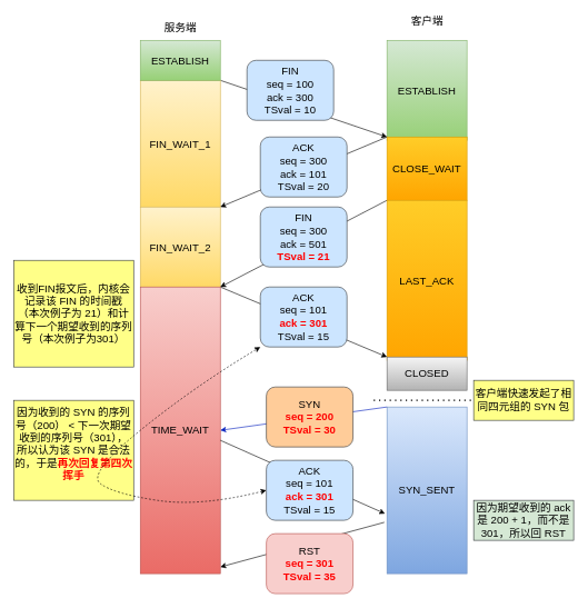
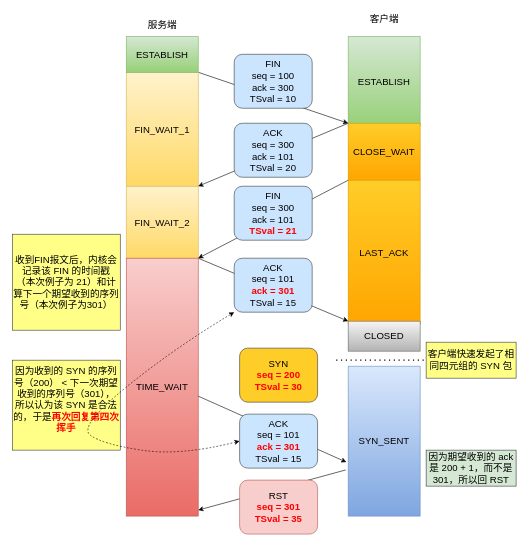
  <mxCell id="0" />
  <mxCell id="1" parent="0" />
  <mxCell id="2" value="" style="rounded=0;orthogonalLoop=1;jettySize=auto;html=1;entryX=0;entryY=0;entryDx=0;entryDy=0;exitX=1;exitY=1;exitDx=0;exitDy=0;fontSize=16;" edge="1" parent="1" source="6" target="9"><mxGeometry relative="1" as="geometry" /></mxCell>
  <mxCell id="3" value="&lt;span style=&quot;font-size: 16px;&quot;&gt;FIN_WAIT_1&lt;/span&gt;" style="rounded=0;whiteSpace=wrap;html=1;fontSize=16;fillColor=#fff2cc;gradientColor=#ffd966;strokeColor=#d6b656;" vertex="1" parent="1"><mxGeometry x="210" y="120" width="120" height="190" as="geometry" /></mxCell>
  <mxCell id="4" value="&lt;span style=&quot;font-size: 16px;&quot;&gt;FIN_WAIT_2&lt;/span&gt;" style="rounded=0;whiteSpace=wrap;html=1;fontSize=16;fillColor=#fff2cc;gradientColor=#ffd966;strokeColor=#d6b656;" vertex="1" parent="1"><mxGeometry x="210" y="310" width="120" height="120" as="geometry" /></mxCell>
  <mxCell id="5" value="ESTABLISH" style="rounded=0;whiteSpace=wrap;html=1;fontSize=16;fillColor=#d5e8d4;gradientColor=#97d077;strokeColor=#82b366;" vertex="1" parent="1"><mxGeometry x="580" y="60" width="120" height="150" as="geometry" /></mxCell>
  <mxCell id="6" value="ESTABLISH" style="rounded=0;whiteSpace=wrap;html=1;fontSize=16;fillColor=#d5e8d4;strokeColor=#82b366;gradientColor=#97d077;" vertex="1" parent="1"><mxGeometry x="210" y="60" width="120" height="60" as="geometry" /></mxCell>
  <mxCell id="7" value="" style="edgeStyle=none;rounded=0;orthogonalLoop=1;jettySize=auto;html=1;entryX=1;entryY=0;entryDx=0;entryDy=0;exitX=0;exitY=0;exitDx=0;exitDy=0;fontSize=16;" edge="1" parent="1" source="9" target="4"><mxGeometry relative="1" as="geometry" /></mxCell>
  <mxCell id="8" value="FIN" style="edgeStyle=none;rounded=0;orthogonalLoop=1;jettySize=auto;html=1;entryX=1;entryY=1;entryDx=0;entryDy=0;exitX=0;exitY=1;exitDx=0;exitDy=0;fontSize=16;" edge="1" parent="1" source="9" target="4"><mxGeometry relative="1" as="geometry" /></mxCell>
  <mxCell id="9" value="CLOSE_WAIT" style="rounded=0;whiteSpace=wrap;html=1;fontSize=16;fillColor=#ffcd28;gradientColor=#ffa500;strokeColor=#d79b00;" vertex="1" parent="1"><mxGeometry x="580" y="205" width="120" height="95" as="geometry" /></mxCell>
  <mxCell id="10" value="LAST_ACK" style="rounded=0;whiteSpace=wrap;html=1;fontSize=16;fillColor=#ffcd28;gradientColor=#ffa500;strokeColor=#d79b00;" vertex="1" parent="1"><mxGeometry x="580" y="300" width="120" height="240" as="geometry" /></mxCell>
  <mxCell id="11" value="CLOSED" style="rounded=0;whiteSpace=wrap;html=1;fontSize=16;fillColor=#f5f5f5;gradientColor=#b3b3b3;strokeColor=#666666;" vertex="1" parent="1"><mxGeometry x="580" y="535" width="120" height="50" as="geometry" /></mxCell>
  <mxCell id="12" value="" style="edgeStyle=none;rounded=0;orthogonalLoop=1;jettySize=auto;html=1;entryX=0;entryY=0;entryDx=0;entryDy=0;exitX=1;exitY=0;exitDx=0;exitDy=0;fontSize=16;" edge="1" parent="1" source="13" target="11"><mxGeometry relative="1" as="geometry" /></mxCell>
  <mxCell id="13" value="&lt;span style=&quot;font-size: 16px;&quot;&gt;TIME_WAIT&lt;/span&gt;" style="rounded=0;whiteSpace=wrap;html=1;fontSize=16;fillColor=#f8cecc;gradientColor=#ea6b66;strokeColor=#b85450;" vertex="1" parent="1"><mxGeometry x="210" y="430" width="120" height="430" as="geometry" /></mxCell>
- <mxCell id="14" value="" style="edgeStyle=none;rounded=0;orthogonalLoop=1;jettySize=auto;html=1;entryX=1;entryY=0.5;entryDx=0;entryDy=0;exitX=0;exitY=0;exitDx=0;exitDy=0;fontSize=16;fillColor=#0050ef;strokeColor=#001DBC;fontStyle=1;fontColor=#0000FF;" edge="1" parent="1" source="16" target="13"><mxGeometry relative="1" as="geometry" /></mxCell>
  <mxCell id="15" style="rounded=0;orthogonalLoop=1;jettySize=auto;html=1;exitX=-0.033;exitY=0.692;exitDx=0;exitDy=0;exitPerimeter=0;" edge="1" parent="1" source="16"><mxGeometry relative="1" as="geometry"><mxPoint x="330" y="850" as="targetPoint" /></mxGeometry></mxCell>
  <mxCell id="16" value="SYN_SENT" style="rounded=0;whiteSpace=wrap;html=1;fontSize=16;fillColor=#dae8fc;gradientColor=#7ea6e0;strokeColor=#6c8ebf;" vertex="1" parent="1"><mxGeometry x="580" y="610" width="120" height="250" as="geometry" /></mxCell>
  <mxCell id="17" value="服务端" style="text;html=1;align=center;verticalAlign=middle;resizable=0;points=[];autosize=1;strokeColor=none;fillColor=none;fontSize=16;" vertex="1" parent="1"><mxGeometry x="240" y="30" width="60" height="20" as="geometry" /></mxCell>
  <mxCell id="18" value="客户端" style="text;html=1;align=center;verticalAlign=middle;resizable=0;points=[];autosize=1;strokeColor=none;fillColor=none;fontSize=16;" vertex="1" parent="1"><mxGeometry x="610" y="20" width="60" height="20" as="geometry" /></mxCell>
  <mxCell id="19" value="" style="endArrow=none;dashed=1;html=1;dashPattern=1 3;strokeWidth=2;rounded=0;fontSize=16;" edge="1" parent="1"><mxGeometry width="50" height="50" relative="1" as="geometry"><mxPoint x="560" y="600" as="sourcePoint" /><mxPoint x="720" y="600" as="targetPoint" /></mxGeometry></mxCell>
- <mxCell id="20" value="&lt;span style=&quot;font-size: 16px;&quot;&gt;FIN&lt;/span&gt;&lt;br style=&quot;font-size: 16px;&quot;&gt;&lt;span style=&quot;font-size: 16px;&quot;&gt;seq = 100&lt;/span&gt;&lt;br style=&quot;font-size: 16px;&quot;&gt;&lt;span style=&quot;font-size: 16px;&quot;&gt;ack = 300&lt;/span&gt;&lt;br style=&quot;font-size: 16px;&quot;&gt;&lt;span style=&quot;font-size: 16px;&quot;&gt;TSval = 10&lt;/span&gt;" style="rounded=1;whiteSpace=wrap;html=1;fontSize=16;fillColor=#cce5ff;strokeColor=#36393d;fontColor=default;labelBackgroundColor=none;" vertex="1" parent="1"><mxGeometry x="370" y="90" width="130" height="90" as="geometry" /></mxCell>
- <mxCell id="21" value="&lt;font face=&quot;helvetica&quot; style=&quot;font-size: 16px&quot;&gt;&lt;span style=&quot;font-size: 16px&quot;&gt;FIN&lt;/span&gt;&lt;/font&gt;&lt;br style=&quot;font-size: 16px ; font-family: &amp;#34;helvetica&amp;#34;&quot;&gt;&lt;span style=&quot;font-size: 16px ; font-family: &amp;#34;helvetica&amp;#34;&quot;&gt;seq = 300&lt;/span&gt;&lt;br style=&quot;font-size: 16px ; font-family: &amp;#34;helvetica&amp;#34;&quot;&gt;&lt;span style=&quot;font-size: 16px ; font-family: &amp;#34;helvetica&amp;#34;&quot;&gt;ack = 501&lt;/span&gt;&lt;br style=&quot;font-size: 16px ; font-family: &amp;#34;helvetica&amp;#34;&quot;&gt;&lt;span style=&quot;font-size: 16px ; font-family: &amp;#34;helvetica&amp;#34;&quot;&gt;&lt;font color=&quot;#ff0000&quot;&gt;&lt;b&gt;TSval = 21&lt;/b&gt;&lt;/font&gt;&lt;/span&gt;" style="rounded=1;whiteSpace=wrap;html=1;fontSize=16;fillColor=#cce5ff;strokeColor=#36393d;labelBackgroundColor=none;" vertex="1" parent="1"><mxGeometry x="390" y="310" width="130" height="90" as="geometry" /></mxCell>
+ <mxCell id="20" value="&lt;span style=&quot;font-size: 16px;&quot;&gt;FIN&lt;/span&gt;&lt;br style=&quot;font-size: 16px;&quot;&gt;&lt;span style=&quot;font-size: 16px;&quot;&gt;seq = 100&lt;/span&gt;&lt;br style=&quot;font-size: 16px;&quot;&gt;&lt;span style=&quot;font-size: 16px;&quot;&gt;ack = 300&lt;/span&gt;&lt;br style=&quot;font-size: 16px;&quot;&gt;&lt;span style=&quot;font-size: 16px;&quot;&gt;TSval = 10&lt;/span&gt;" style="rounded=1;whiteSpace=wrap;html=1;fontSize=16;fillColor=#cce5ff;strokeColor=#36393d;fontColor=default;labelBackgroundColor=none;" vertex="1" parent="1"><mxGeometry x="390" y="90" width="130" height="90" as="geometry" /></mxCell>
+ <mxCell id="21" value="&lt;font face=&quot;helvetica&quot; style=&quot;font-size: 16px&quot;&gt;&lt;span style=&quot;font-size: 16px&quot;&gt;FIN&lt;/span&gt;&lt;/font&gt;&lt;br style=&quot;font-size: 16px ; font-family: &amp;#34;helvetica&amp;#34;&quot;&gt;&lt;span style=&quot;font-size: 16px ; font-family: &amp;#34;helvetica&amp;#34;&quot;&gt;seq = 300&lt;/span&gt;&lt;br style=&quot;font-size: 16px ; font-family: &amp;#34;helvetica&amp;#34;&quot;&gt;&lt;span style=&quot;font-size: 16px ; font-family: &amp;#34;helvetica&amp;#34;&quot;&gt;ack = 101&lt;/span&gt;&lt;br style=&quot;font-size: 16px ; font-family: &amp;#34;helvetica&amp;#34;&quot;&gt;&lt;span style=&quot;font-size: 16px ; font-family: &amp;#34;helvetica&amp;#34;&quot;&gt;&lt;font color=&quot;#ff0000&quot;&gt;&lt;b&gt;TSval = 21&lt;/b&gt;&lt;/font&gt;&lt;/span&gt;" style="rounded=1;whiteSpace=wrap;html=1;fontSize=16;fillColor=#cce5ff;strokeColor=#36393d;labelBackgroundColor=none;" vertex="1" parent="1"><mxGeometry x="390" y="310" width="130" height="90" as="geometry" /></mxCell>
  <mxCell id="22" value="&lt;font face=&quot;helvetica&quot; style=&quot;font-size: 16px;&quot;&gt;&lt;span style=&quot;font-size: 16px;&quot;&gt;ACK&lt;/span&gt;&lt;/font&gt;&lt;br style=&quot;font-size: 16px; font-family: helvetica;&quot;&gt;&lt;span style=&quot;font-size: 16px; font-family: helvetica;&quot;&gt;seq = 300&lt;/span&gt;&lt;br style=&quot;font-size: 16px; font-family: helvetica;&quot;&gt;&lt;span style=&quot;font-size: 16px; font-family: helvetica;&quot;&gt;ack = 101&lt;/span&gt;&lt;br style=&quot;font-size: 16px; font-family: helvetica;&quot;&gt;&lt;span style=&quot;font-size: 16px; font-family: helvetica;&quot;&gt;TSval = 20&lt;/span&gt;" style="rounded=1;whiteSpace=wrap;html=1;fontSize=16;fillColor=#cce5ff;strokeColor=#36393d;labelBackgroundColor=none;" vertex="1" parent="1"><mxGeometry x="390" y="205" width="130" height="90" as="geometry" /></mxCell>
  <mxCell id="23" value="&lt;font face=&quot;helvetica&quot; style=&quot;font-size: 16px&quot;&gt;&lt;span style=&quot;font-size: 16px&quot;&gt;ACK&lt;/span&gt;&lt;/font&gt;&lt;br style=&quot;font-size: 16px ; font-family: &amp;#34;helvetica&amp;#34;&quot;&gt;&lt;span style=&quot;font-size: 16px ; font-family: &amp;#34;helvetica&amp;#34;&quot;&gt;seq = 101&lt;/span&gt;&lt;br style=&quot;font-size: 16px ; font-family: &amp;#34;helvetica&amp;#34;&quot;&gt;&lt;span style=&quot;font-size: 16px ; font-family: &amp;#34;helvetica&amp;#34;&quot;&gt;&lt;b&gt;&lt;font color=&quot;#ff0000&quot;&gt;ack = 301&lt;/font&gt;&lt;/b&gt;&lt;/span&gt;&lt;br style=&quot;font-size: 16px ; font-family: &amp;#34;helvetica&amp;#34;&quot;&gt;&lt;span style=&quot;font-size: 16px ; font-family: &amp;#34;helvetica&amp;#34;&quot;&gt;TSval = 15&lt;/span&gt;" style="rounded=1;whiteSpace=wrap;html=1;fontSize=16;labelBackgroundColor=none;fillColor=#cce5ff;strokeColor=#36393d;" vertex="1" parent="1"><mxGeometry x="390" y="430" width="130" height="90" as="geometry" /></mxCell>
- <mxCell id="24" value="&lt;font face=&quot;helvetica&quot; style=&quot;font-size: 16px&quot;&gt;&lt;span style=&quot;font-size: 16px&quot;&gt;SYN&lt;/span&gt;&lt;/font&gt;&lt;br style=&quot;font-size: 16px ; font-family: &amp;#34;helvetica&amp;#34;&quot;&gt;&lt;span style=&quot;font-size: 16px ; font-family: &amp;#34;helvetica&amp;#34;&quot;&gt;&lt;b&gt;&lt;font color=&quot;#ff0000&quot;&gt;seq = 200&lt;/font&gt;&lt;/b&gt;&lt;/span&gt;&lt;br style=&quot;font-size: 16px ; font-family: &amp;#34;helvetica&amp;#34;&quot;&gt;&lt;span style=&quot;font-size: 16px ; font-family: &amp;#34;helvetica&amp;#34;&quot;&gt;&lt;b&gt;&lt;font color=&quot;#ff0000&quot;&gt;TSval = 30&lt;/font&gt;&lt;/b&gt;&lt;/span&gt;" style="rounded=1;whiteSpace=wrap;html=1;fontSize=16;fillColor=#ffcc99;strokeColor=#36393d;labelBackgroundColor=none;" vertex="1" parent="1"><mxGeometry x="399" y="580" width="130" height="90" as="geometry" /></mxCell>
+ <mxCell id="24" value="&lt;font face=&quot;helvetica&quot; style=&quot;font-size: 16px&quot;&gt;&lt;span style=&quot;font-size: 16px&quot;&gt;SYN&lt;/span&gt;&lt;/font&gt;&lt;br style=&quot;font-size: 16px ; font-family: &amp;#34;helvetica&amp;#34;&quot;&gt;&lt;span style=&quot;font-size: 16px ; font-family: &amp;#34;helvetica&amp;#34;&quot;&gt;&lt;b&gt;&lt;font color=&quot;#ff0000&quot;&gt;seq = 200&lt;/font&gt;&lt;/b&gt;&lt;/span&gt;&lt;br style=&quot;font-size: 16px ; font-family: &amp;#34;helvetica&amp;#34;&quot;&gt;&lt;span style=&quot;font-size: 16px ; font-family: &amp;#34;helvetica&amp;#34;&quot;&gt;&lt;b&gt;&lt;font color=&quot;#ff0000&quot;&gt;TSval = 30&lt;/font&gt;&lt;/b&gt;&lt;/span&gt;" style="rounded=1;whiteSpace=wrap;html=1;fontSize=16;fillColor=#ffcd28;strokeColor=#36393d;labelBackgroundColor=none;" vertex="1" parent="1"><mxGeometry x="399" y="580" width="130" height="90" as="geometry" /></mxCell>
  <mxCell id="25" value="" style="edgeStyle=none;rounded=0;orthogonalLoop=1;jettySize=auto;html=1;entryX=-0.025;entryY=0.64;entryDx=0;entryDy=0;fontSize=16;entryPerimeter=0;" edge="1" parent="1" target="16"><mxGeometry relative="1" as="geometry"><mxPoint x="330" y="660" as="sourcePoint" /><mxPoint x="580" y="775" as="targetPoint" /></mxGeometry></mxCell>
  <mxCell id="26" value="客户端快速发起了相同四元组的 SYN 包" style="rounded=0;whiteSpace=wrap;html=1;fontSize=16;fillColor=#ffff88;strokeColor=#36393d;" vertex="1" parent="1"><mxGeometry x="710" y="570" width="150" height="60" as="geometry" /></mxCell>
  <mxCell id="27" value="因为收到的 SYN 的序列号（200） &amp;lt; 下一次期望收到的序列号（301），所以认为该 SYN 是合法的，于是&lt;b&gt;&lt;font color=&quot;#ff0000&quot;&gt;再次回复第四次挥手&lt;/font&gt;&lt;/b&gt;&lt;br&gt;&amp;nbsp;" style="rounded=0;whiteSpace=wrap;html=1;fontSize=16;fillColor=#ffff88;strokeColor=#36393d;" vertex="1" parent="1"><mxGeometry x="20" y="600" width="180" height="150" as="geometry" /></mxCell>
  <mxCell id="28" value="收到FIN报文后，内核会记录该 FIN 的时间戳（本次例子为 21）和计算下一个期望收到的序列号（本次例子为301）" style="rounded=0;whiteSpace=wrap;html=1;labelBackgroundColor=none;fontSize=16;fillColor=#ffff88;strokeColor=#36393d;" vertex="1" parent="1"><mxGeometry x="20" y="390" width="180" height="160" as="geometry" /></mxCell>
  <mxCell id="29" value="&lt;font face=&quot;helvetica&quot; style=&quot;font-size: 16px&quot;&gt;&lt;span style=&quot;font-size: 16px&quot;&gt;ACK&lt;/span&gt;&lt;/font&gt;&lt;br style=&quot;font-size: 16px ; font-family: &amp;#34;helvetica&amp;#34;&quot;&gt;&lt;span style=&quot;font-size: 16px ; font-family: &amp;#34;helvetica&amp;#34;&quot;&gt;seq = 101&lt;/span&gt;&lt;br style=&quot;font-size: 16px ; font-family: &amp;#34;helvetica&amp;#34;&quot;&gt;&lt;span style=&quot;font-size: 16px ; font-family: &amp;#34;helvetica&amp;#34;&quot;&gt;&lt;b&gt;&lt;font color=&quot;#ff0000&quot;&gt;ack = 301&lt;/font&gt;&lt;/b&gt;&lt;/span&gt;&lt;br style=&quot;font-size: 16px ; font-family: &amp;#34;helvetica&amp;#34;&quot;&gt;&lt;span style=&quot;font-size: 16px ; font-family: &amp;#34;helvetica&amp;#34;&quot;&gt;TSval = 15&lt;/span&gt;" style="rounded=1;whiteSpace=wrap;html=1;fontSize=16;labelBackgroundColor=none;fillColor=#cce5ff;strokeColor=#36393d;" vertex="1" parent="1"><mxGeometry x="399" y="690" width="130" height="90" as="geometry" /></mxCell>
  <mxCell id="30" value="因为期望收到的 ack 是 200 + 1，而不是 301，所以回 RST" style="rounded=0;whiteSpace=wrap;html=1;fontSize=16;fillColor=#d5e8d4;strokeColor=#36393d;" vertex="1" parent="1"><mxGeometry x="710" y="750" width="150" height="60" as="geometry" /></mxCell>
  <mxCell id="31" value="&lt;font face=&quot;helvetica&quot;&gt;RST&lt;/font&gt;&lt;br style=&quot;font-size: 16px ; font-family: &amp;quot;helvetica&amp;quot;&quot;&gt;&lt;span style=&quot;font-size: 16px ; font-family: &amp;quot;helvetica&amp;quot;&quot;&gt;&lt;b&gt;&lt;font color=&quot;#ff0000&quot;&gt;seq = 301&lt;/font&gt;&lt;/b&gt;&lt;/span&gt;&lt;br style=&quot;font-size: 16px ; font-family: &amp;quot;helvetica&amp;quot;&quot;&gt;&lt;span style=&quot;font-size: 16px ; font-family: &amp;quot;helvetica&amp;quot;&quot;&gt;&lt;b&gt;&lt;font color=&quot;#ff0000&quot;&gt;TSval = 35&lt;/font&gt;&lt;/b&gt;&lt;/span&gt;" style="rounded=1;whiteSpace=wrap;html=1;fontSize=16;fillColor=#f8cecc;strokeColor=#b85450;labelBackgroundColor=none;" vertex="1" parent="1"><mxGeometry x="399" y="800" width="130" height="90" as="geometry" /></mxCell>
  <mxCell id="32" value="" style="curved=1;endArrow=classic;html=1;rounded=0;entryX=0;entryY=1;entryDx=0;entryDy=0;exitX=0;exitY=0.5;exitDx=0;exitDy=0;dashed=1;startArrow=classic;startFill=1;" edge="1" parent="1" source="29" target="23"><mxGeometry width="50" height="50" relative="1" as="geometry"><mxPoint x="230" y="970" as="sourcePoint" /><mxPoint x="280" y="920" as="targetPoint" /><Array as="points"><mxPoint x="300" y="760" /><mxPoint x="170" y="740" /><mxPoint x="130" y="710" /><mxPoint x="290" y="580" /></Array></mxGeometry></mxCell>
